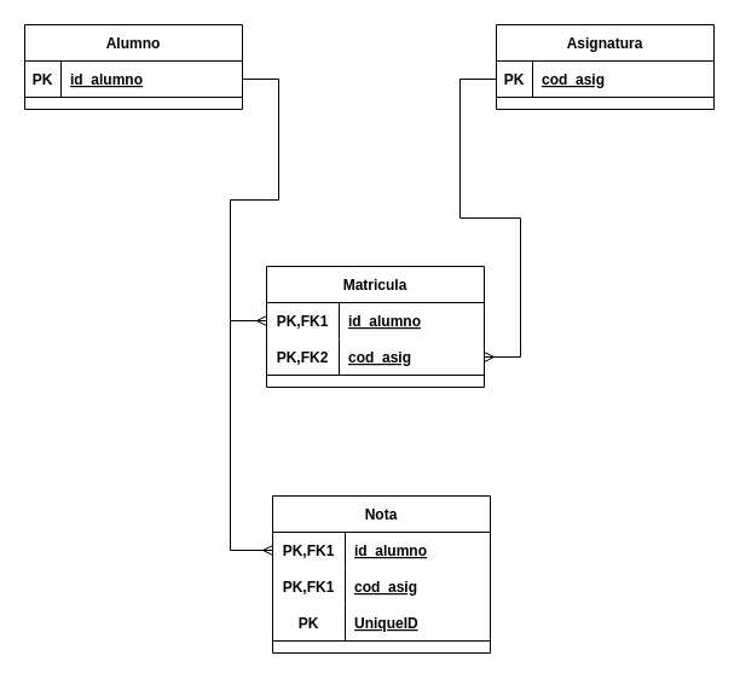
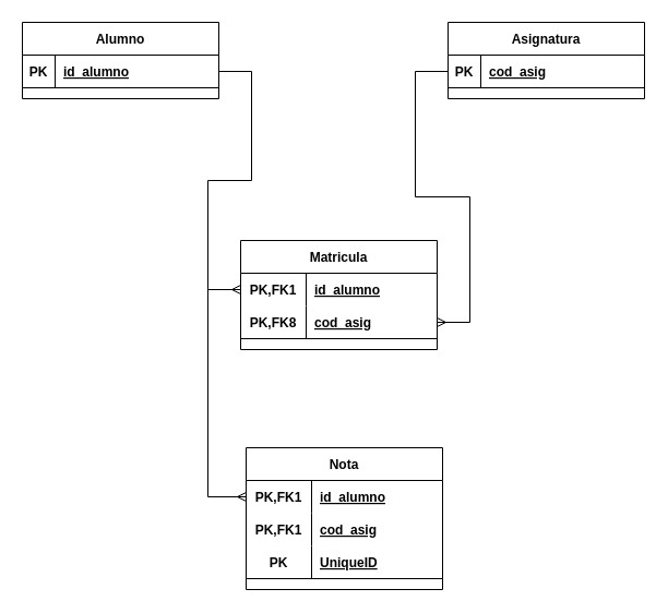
  <mxCell id="0" />
  <mxCell id="1" parent="0" />
  <mxCell id="2" value="Asignatura" style="shape=table;startSize=30;container=1;collapsible=1;childLayout=tableLayout;fixedRows=1;rowLines=0;fontStyle=1;align=center;resizeLast=1;" vertex="1" parent="1"><mxGeometry x="410" y="20" width="180" height="70" as="geometry" /></mxCell>
  <mxCell id="3" value="" style="shape=tableRow;horizontal=0;startSize=0;swimlaneHead=0;swimlaneBody=0;fillColor=none;collapsible=0;dropTarget=0;points=[[0,0.5],[1,0.5]];portConstraint=eastwest;top=0;left=0;right=0;bottom=1;" vertex="1" parent="2"><mxGeometry y="30" width="180" height="30" as="geometry" /></mxCell>
  <mxCell id="4" value="PK" style="shape=partialRectangle;connectable=0;fillColor=none;top=0;left=0;bottom=0;right=0;fontStyle=1;overflow=hidden;" vertex="1" parent="3"><mxGeometry width="30" height="30" as="geometry"><mxRectangle width="30" height="30" as="alternateBounds" /></mxGeometry></mxCell>
  <mxCell id="5" value="cod_asig" style="shape=partialRectangle;connectable=0;fillColor=none;top=0;left=0;bottom=0;right=0;align=left;spacingLeft=6;fontStyle=5;overflow=hidden;" vertex="1" parent="3"><mxGeometry x="30" width="150" height="30" as="geometry"><mxRectangle width="150" height="30" as="alternateBounds" /></mxGeometry></mxCell>
  <mxCell id="6" value="Alumno" style="shape=table;startSize=30;container=1;collapsible=1;childLayout=tableLayout;fixedRows=1;rowLines=0;fontStyle=1;align=center;resizeLast=1;" vertex="1" parent="1"><mxGeometry x="20" y="20" width="180" height="70" as="geometry" /></mxCell>
  <mxCell id="7" value="" style="shape=tableRow;horizontal=0;startSize=0;swimlaneHead=0;swimlaneBody=0;fillColor=none;collapsible=0;dropTarget=0;points=[[0,0.5],[1,0.5]];portConstraint=eastwest;top=0;left=0;right=0;bottom=1;" vertex="1" parent="6"><mxGeometry y="30" width="180" height="30" as="geometry" /></mxCell>
  <mxCell id="8" value="PK" style="shape=partialRectangle;connectable=0;fillColor=none;top=0;left=0;bottom=0;right=0;fontStyle=1;overflow=hidden;" vertex="1" parent="7"><mxGeometry width="30" height="30" as="geometry"><mxRectangle width="30" height="30" as="alternateBounds" /></mxGeometry></mxCell>
  <mxCell id="9" value="id_alumno" style="shape=partialRectangle;connectable=0;fillColor=none;top=0;left=0;bottom=0;right=0;align=left;spacingLeft=6;fontStyle=5;overflow=hidden;" vertex="1" parent="7"><mxGeometry x="30" width="150" height="30" as="geometry"><mxRectangle width="150" height="30" as="alternateBounds" /></mxGeometry></mxCell>
  <mxCell id="10" value="Matricula" style="shape=table;startSize=30;container=1;collapsible=1;childLayout=tableLayout;fixedRows=1;rowLines=0;fontStyle=1;align=center;resizeLast=1;" vertex="1" parent="1"><mxGeometry x="220" y="220" width="180" height="100" as="geometry" /></mxCell>
  <mxCell id="11" value="" style="shape=tableRow;horizontal=0;startSize=0;swimlaneHead=0;swimlaneBody=0;fillColor=none;collapsible=0;dropTarget=0;points=[[0,0.5],[1,0.5]];portConstraint=eastwest;top=0;left=0;right=0;bottom=0;" vertex="1" parent="10"><mxGeometry y="30" width="180" height="30" as="geometry" /></mxCell>
  <mxCell id="12" value="PK,FK1" style="shape=partialRectangle;connectable=0;fillColor=none;top=0;left=0;bottom=0;right=0;fontStyle=1;overflow=hidden;" vertex="1" parent="11"><mxGeometry width="60" height="30" as="geometry"><mxRectangle width="60" height="30" as="alternateBounds" /></mxGeometry></mxCell>
  <mxCell id="13" value="id_alumno" style="shape=partialRectangle;connectable=0;fillColor=none;top=0;left=0;bottom=0;right=0;align=left;spacingLeft=6;fontStyle=5;overflow=hidden;" vertex="1" parent="11"><mxGeometry x="60" width="120" height="30" as="geometry"><mxRectangle width="120" height="30" as="alternateBounds" /></mxGeometry></mxCell>
  <mxCell id="14" value="" style="shape=tableRow;horizontal=0;startSize=0;swimlaneHead=0;swimlaneBody=0;fillColor=none;collapsible=0;dropTarget=0;points=[[0,0.5],[1,0.5]];portConstraint=eastwest;top=0;left=0;right=0;bottom=1;" vertex="1" parent="10"><mxGeometry y="60" width="180" height="30" as="geometry" /></mxCell>
- <mxCell id="15" value="PK,FK2" style="shape=partialRectangle;connectable=0;fillColor=none;top=0;left=0;bottom=0;right=0;fontStyle=1;overflow=hidden;" vertex="1" parent="14"><mxGeometry width="60" height="30" as="geometry"><mxRectangle width="60" height="30" as="alternateBounds" /></mxGeometry></mxCell>
+ <mxCell id="15" value="PK,FK8" style="shape=partialRectangle;connectable=0;fillColor=none;top=0;left=0;bottom=0;right=0;fontStyle=1;overflow=hidden;" vertex="1" parent="14"><mxGeometry width="60" height="30" as="geometry"><mxRectangle width="60" height="30" as="alternateBounds" /></mxGeometry></mxCell>
  <mxCell id="16" value="cod_asig" style="shape=partialRectangle;connectable=0;fillColor=none;top=0;left=0;bottom=0;right=0;align=left;spacingLeft=6;fontStyle=5;overflow=hidden;" vertex="1" parent="14"><mxGeometry x="60" width="120" height="30" as="geometry"><mxRectangle width="120" height="30" as="alternateBounds" /></mxGeometry></mxCell>
  <mxCell id="17" value="" style="edgeStyle=entityRelationEdgeStyle;fontSize=12;html=1;endArrow=ERmany;rounded=0;entryX=1;entryY=0.5;entryDx=0;entryDy=0;exitX=0;exitY=0.5;exitDx=0;exitDy=0;" edge="1" parent="1" source="3" target="14"><mxGeometry width="100" height="100" relative="1" as="geometry"><mxPoint x="430" y="150" as="sourcePoint" /><mxPoint x="360" y="250" as="targetPoint" /></mxGeometry></mxCell>
  <mxCell id="18" value="" style="edgeStyle=entityRelationEdgeStyle;fontSize=12;html=1;endArrow=ERmany;rounded=0;entryX=0;entryY=0.5;entryDx=0;entryDy=0;exitX=1;exitY=0.5;exitDx=0;exitDy=0;" edge="1" parent="1" source="7" target="11"><mxGeometry width="100" height="100" relative="1" as="geometry"><mxPoint x="260" y="350" as="sourcePoint" /><mxPoint x="360" y="250" as="targetPoint" /></mxGeometry></mxCell>
  <mxCell id="19" value="Nota" style="shape=table;startSize=30;container=1;collapsible=1;childLayout=tableLayout;fixedRows=1;rowLines=0;fontStyle=1;align=center;resizeLast=1;" vertex="1" parent="1"><mxGeometry x="225" y="410" width="180" height="130" as="geometry" /></mxCell>
  <mxCell id="20" value="" style="shape=tableRow;horizontal=0;startSize=0;swimlaneHead=0;swimlaneBody=0;fillColor=none;collapsible=0;dropTarget=0;points=[[0,0.5],[1,0.5]];portConstraint=eastwest;top=0;left=0;right=0;bottom=0;" vertex="1" parent="19"><mxGeometry y="30" width="180" height="30" as="geometry" /></mxCell>
  <mxCell id="21" value="PK,FK1" style="shape=partialRectangle;connectable=0;fillColor=none;top=0;left=0;bottom=0;right=0;fontStyle=1;overflow=hidden;" vertex="1" parent="20"><mxGeometry width="60" height="30" as="geometry"><mxRectangle width="60" height="30" as="alternateBounds" /></mxGeometry></mxCell>
  <mxCell id="22" value="id_alumno" style="shape=partialRectangle;connectable=0;fillColor=none;top=0;left=0;bottom=0;right=0;align=left;spacingLeft=6;fontStyle=5;overflow=hidden;" vertex="1" parent="20"><mxGeometry x="60" width="120" height="30" as="geometry"><mxRectangle width="120" height="30" as="alternateBounds" /></mxGeometry></mxCell>
  <mxCell id="23" value="" style="shape=tableRow;horizontal=0;startSize=0;swimlaneHead=0;swimlaneBody=0;fillColor=none;collapsible=0;dropTarget=0;points=[[0,0.5],[1,0.5]];portConstraint=eastwest;top=0;left=0;right=0;bottom=1;strokeColor=none;" vertex="1" parent="19"><mxGeometry y="60" width="180" height="30" as="geometry" /></mxCell>
  <mxCell id="24" value="PK,FK1" style="shape=partialRectangle;connectable=0;fillColor=none;top=0;left=0;bottom=0;right=0;fontStyle=1;overflow=hidden;" vertex="1" parent="23"><mxGeometry width="60" height="30" as="geometry"><mxRectangle width="60" height="30" as="alternateBounds" /></mxGeometry></mxCell>
  <mxCell id="25" value="cod_asig" style="shape=partialRectangle;connectable=0;fillColor=none;top=0;left=0;bottom=0;right=0;align=left;spacingLeft=6;fontStyle=5;overflow=hidden;" vertex="1" parent="23"><mxGeometry x="60" width="120" height="30" as="geometry"><mxRectangle width="120" height="30" as="alternateBounds" /></mxGeometry></mxCell>
  <mxCell id="26" value="" style="shape=tableRow;horizontal=0;startSize=0;swimlaneHead=0;swimlaneBody=0;fillColor=none;collapsible=0;dropTarget=0;points=[[0,0.5],[1,0.5]];portConstraint=eastwest;top=0;left=0;right=0;bottom=1;strokeColor=default;" vertex="1" parent="19"><mxGeometry y="90" width="180" height="30" as="geometry" /></mxCell>
  <mxCell id="27" value="PK" style="shape=partialRectangle;connectable=0;fillColor=none;top=0;left=0;bottom=0;right=0;fontStyle=1;overflow=hidden;" vertex="1" parent="26"><mxGeometry width="60" height="30" as="geometry"><mxRectangle width="60" height="30" as="alternateBounds" /></mxGeometry></mxCell>
  <mxCell id="28" value="UniqueID" style="shape=partialRectangle;connectable=0;fillColor=none;top=0;left=0;bottom=0;right=0;align=left;spacingLeft=6;fontStyle=5;overflow=hidden;" vertex="1" parent="26"><mxGeometry x="60" width="120" height="30" as="geometry"><mxRectangle width="120" height="30" as="alternateBounds" /></mxGeometry></mxCell>
  <mxCell id="29" value="" style="edgeStyle=elbowEdgeStyle;fontSize=12;html=1;endArrow=ERmany;rounded=0;entryX=0;entryY=0.5;entryDx=0;entryDy=0;exitX=0;exitY=0.5;exitDx=0;exitDy=0;" edge="1" parent="1" source="11" target="20"><mxGeometry width="100" height="100" relative="1" as="geometry"><mxPoint x="260" y="450" as="sourcePoint" /><mxPoint x="360" y="350" as="targetPoint" /><Array as="points"><mxPoint x="190" y="360" /></Array></mxGeometry></mxCell>
